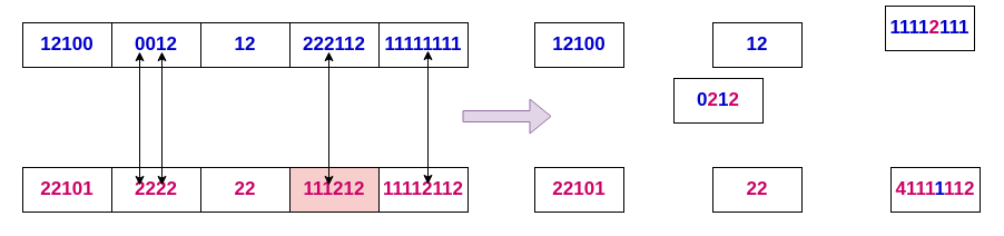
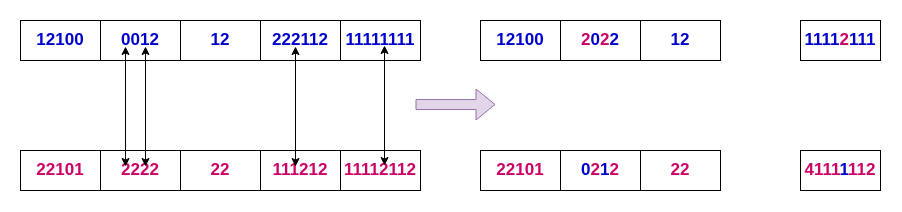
  <mxCell id="0" />
  <mxCell id="1" parent="0" />
  <mxCell id="2" value="12100" style="rounded=0;whiteSpace=wrap;html=1;fontStyle=1;fontColor=#0000CC;fontSize=17;" vertex="1" parent="1"><mxGeometry x="20" y="20" width="80" height="40" as="geometry" /></mxCell>
  <mxCell id="3" value="0012" style="rounded=0;whiteSpace=wrap;html=1;fontStyle=1;fontColor=#0000CC;fontSize=17;" vertex="1" parent="1"><mxGeometry x="100" y="20" width="80" height="40" as="geometry" /></mxCell>
  <mxCell id="4" value="12" style="rounded=0;whiteSpace=wrap;html=1;fontStyle=1;fontColor=#0000CC;fontSize=17;" vertex="1" parent="1"><mxGeometry x="180" y="20" width="80" height="40" as="geometry" /></mxCell>
  <mxCell id="5" value="222112" style="rounded=0;whiteSpace=wrap;html=1;fontStyle=1;fontColor=#0000CC;fontSize=17;" vertex="1" parent="1"><mxGeometry x="260" y="20" width="80" height="40" as="geometry" /></mxCell>
  <mxCell id="6" value="11111111" style="rounded=0;whiteSpace=wrap;html=1;fontStyle=1;fontColor=#0000CC;fontSize=17;" vertex="1" parent="1"><mxGeometry x="340" y="20" width="80" height="40" as="geometry" /></mxCell>
  <mxCell id="7" value="22101" style="rounded=0;whiteSpace=wrap;html=1;fontColor=#CC0066;fontStyle=1;fontSize=17;" vertex="1" parent="1"><mxGeometry x="20" y="150" width="80" height="40" as="geometry" /></mxCell>
  <mxCell id="8" value="2222" style="rounded=0;whiteSpace=wrap;html=1;fontColor=#CC0066;fontStyle=1;fontSize=17;" vertex="1" parent="1"><mxGeometry x="100" y="150" width="80" height="40" as="geometry" /></mxCell>
  <mxCell id="9" value="22" style="rounded=0;whiteSpace=wrap;html=1;fontColor=#CC0066;fontStyle=1;fontSize=17;" vertex="1" parent="1"><mxGeometry x="180" y="150" width="80" height="40" as="geometry" /></mxCell>
- <mxCell id="10" value="111212" style="rounded=0;whiteSpace=wrap;html=1;fontColor=#CC0066;fontStyle=1;fontSize=17;fillColor=#f8cecc;" vertex="1" parent="1"><mxGeometry x="260" y="150" width="80" height="40" as="geometry" /></mxCell>
+ <mxCell id="10" value="111212" style="rounded=0;whiteSpace=wrap;html=1;fontColor=#CC0066;fontStyle=1;fontSize=17;" vertex="1" parent="1"><mxGeometry x="260" y="150" width="80" height="40" as="geometry" /></mxCell>
  <mxCell id="11" value="11112112" style="rounded=0;whiteSpace=wrap;html=1;fontColor=#CC0066;fontStyle=1;fontSize=17;" vertex="1" parent="1"><mxGeometry x="340" y="150" width="80" height="40" as="geometry" /></mxCell>
  <mxCell id="12" value="12100" style="rounded=0;whiteSpace=wrap;html=1;fontStyle=1;fontColor=#0000CC;fontSize=17;" vertex="1" parent="1"><mxGeometry x="480" y="20" width="80" height="40" as="geometry" /></mxCell>
+ <mxCell id="13" value="&lt;font color=&quot;#cc0066&quot;&gt;2&lt;/font&gt;0&lt;font color=&quot;#cc0066&quot;&gt;2&lt;/font&gt;2" style="rounded=0;whiteSpace=wrap;html=1;fontStyle=1;fontColor=#0000CC;fontSize=17;" vertex="1" parent="1"><mxGeometry x="560" y="20" width="80" height="40" as="geometry" /></mxCell>
  <mxCell id="14" value="12" style="rounded=0;whiteSpace=wrap;html=1;fontStyle=1;fontColor=#0000CC;fontSize=17;" vertex="1" parent="1"><mxGeometry x="640" y="20" width="80" height="40" as="geometry" /></mxCell>
- <mxCell id="15" value="1111&lt;font color=&quot;#cc0066&quot;&gt;2&lt;/font&gt;111" style="rounded=0;whiteSpace=wrap;html=1;fontStyle=1;fontColor=#0000CC;fontSize=17;" vertex="1" parent="1"><mxGeometry x="795" y="5" width="80" height="40" as="geometry" /></mxCell>
+ <mxCell id="15" value="1111&lt;font color=&quot;#cc0066&quot;&gt;2&lt;/font&gt;111" style="rounded=0;whiteSpace=wrap;html=1;fontStyle=1;fontColor=#0000CC;fontSize=17;" vertex="1" parent="1"><mxGeometry x="800" y="20" width="80" height="40" as="geometry" /></mxCell>
  <mxCell id="16" value="22101" style="rounded=0;whiteSpace=wrap;html=1;fontColor=#CC0066;fontStyle=1;fontSize=17;" vertex="1" parent="1"><mxGeometry x="480" y="150" width="80" height="40" as="geometry" /></mxCell>
- <mxCell id="17" value="&lt;font color=&quot;#0000cc&quot;&gt;0&lt;/font&gt;2&lt;font color=&quot;#0000cc&quot;&gt;1&lt;/font&gt;2" style="rounded=0;whiteSpace=wrap;html=1;fontColor=#CC0066;fontStyle=1;fontSize=17;" vertex="1" parent="1"><mxGeometry x="605" y="70" width="80" height="40" as="geometry" /></mxCell>
+ <mxCell id="17" value="&lt;font color=&quot;#0000cc&quot;&gt;0&lt;/font&gt;2&lt;font color=&quot;#0000cc&quot;&gt;1&lt;/font&gt;2" style="rounded=0;whiteSpace=wrap;html=1;fontColor=#CC0066;fontStyle=1;fontSize=17;" vertex="1" parent="1"><mxGeometry x="560" y="150" width="80" height="40" as="geometry" /></mxCell>
  <mxCell id="18" value="22" style="rounded=0;whiteSpace=wrap;html=1;fontColor=#CC0066;fontStyle=1;fontSize=17;" vertex="1" parent="1"><mxGeometry x="640" y="150" width="80" height="40" as="geometry" /></mxCell>
  <mxCell id="19" value="4111&lt;font color=&quot;#0000cc&quot;&gt;1&lt;/font&gt;112" style="rounded=0;whiteSpace=wrap;html=1;fontColor=#CC0066;fontStyle=1;fontSize=17;" vertex="1" parent="1"><mxGeometry x="800" y="150" width="80" height="40" as="geometry" /></mxCell>
  <mxCell id="20" value="" style="shape=flexArrow;endArrow=classic;html=1;rounded=0;fillColor=#e1d5e7;strokeColor=#9673a6;" edge="1" parent="1"><mxGeometry width="50" height="50" relative="1" as="geometry"><mxPoint x="415" y="104" as="sourcePoint" /><mxPoint x="495" y="104" as="targetPoint" /></mxGeometry></mxCell>
  <mxCell id="21" value="" style="endArrow=classic;startArrow=classic;html=1;rounded=0;exitX=0.313;exitY=0.4;exitDx=0;exitDy=0;exitPerimeter=0;" edge="1" parent="1" source="8"><mxGeometry width="50" height="50" relative="1" as="geometry"><mxPoint x="227" y="163" as="sourcePoint" /><mxPoint x="125" y="46" as="targetPoint" /></mxGeometry></mxCell>
  <mxCell id="22" value="" style="endArrow=classic;startArrow=classic;html=1;rounded=0;exitX=0.313;exitY=0.4;exitDx=0;exitDy=0;exitPerimeter=0;" edge="1" parent="1"><mxGeometry width="50" height="50" relative="1" as="geometry"><mxPoint x="145" y="166" as="sourcePoint" /><mxPoint x="145" y="46" as="targetPoint" /></mxGeometry></mxCell>
  <mxCell id="23" value="" style="endArrow=classic;startArrow=classic;html=1;rounded=0;exitX=0.313;exitY=0.4;exitDx=0;exitDy=0;exitPerimeter=0;" edge="1" parent="1"><mxGeometry width="50" height="50" relative="1" as="geometry"><mxPoint x="295" y="166" as="sourcePoint" /><mxPoint x="295" y="46" as="targetPoint" /></mxGeometry></mxCell>
  <mxCell id="24" value="" style="endArrow=classic;startArrow=classic;html=1;rounded=0;exitX=0.313;exitY=0.4;exitDx=0;exitDy=0;exitPerimeter=0;" edge="1" parent="1"><mxGeometry width="50" height="50" relative="1" as="geometry"><mxPoint x="384" y="165" as="sourcePoint" /><mxPoint x="384" y="45" as="targetPoint" /></mxGeometry></mxCell>
